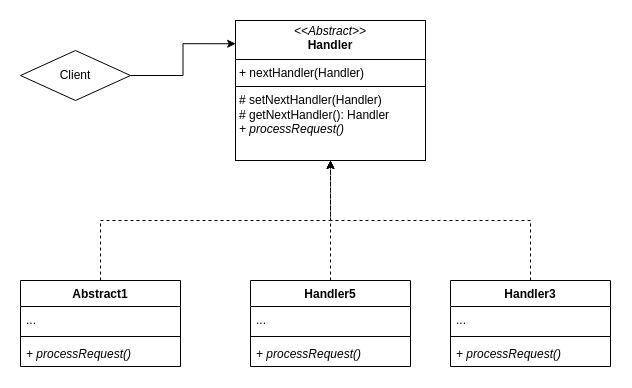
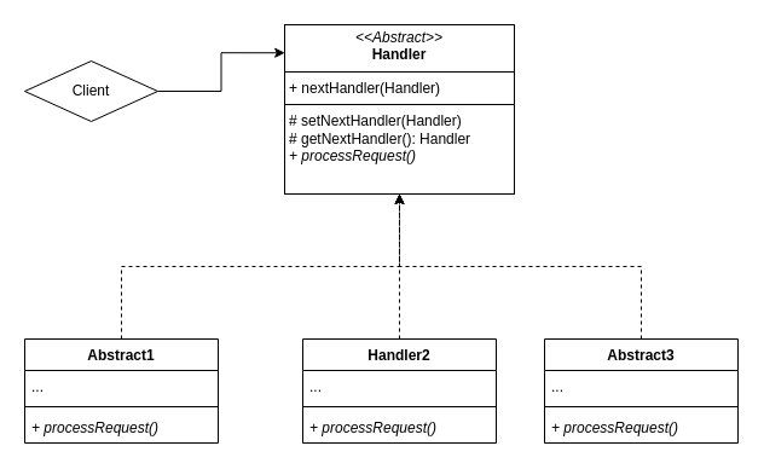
  <mxCell id="0" />
  <mxCell id="1" parent="0" />
  <mxCell id="2" value="&lt;p style=&quot;margin:0px;margin-top:4px;text-align:center;&quot;&gt;&lt;i&gt;&amp;lt;&amp;lt;Abstract&amp;gt;&amp;gt;&lt;/i&gt;&lt;br&gt;&lt;b&gt;Handler&lt;/b&gt;&lt;/p&gt;&lt;hr size=&quot;1&quot; style=&quot;border-style:solid;&quot;&gt;&lt;p style=&quot;margin:0px;margin-left:4px;&quot;&gt;+ next&lt;span style=&quot;background-color: initial;&quot;&gt;Handler&lt;/span&gt;&lt;span style=&quot;background-color: initial;&quot;&gt;(&lt;/span&gt;&lt;span style=&quot;background-color: initial;&quot;&gt;Handler&lt;/span&gt;&lt;span style=&quot;background-color: initial;&quot;&gt;)&lt;/span&gt;&lt;/p&gt;&lt;hr size=&quot;1&quot; style=&quot;border-style:solid;&quot;&gt;&lt;p style=&quot;margin:0px;margin-left:4px;&quot;&gt;# setNext&lt;span style=&quot;background-color: initial;&quot;&gt;Handler&lt;/span&gt;&lt;span style=&quot;background-color: initial;&quot;&gt;(Handler)&lt;/span&gt;&lt;/p&gt;&lt;p style=&quot;margin:0px;margin-left:4px;&quot;&gt;# getNext&lt;span style=&quot;background-color: initial;&quot;&gt;Handler():&amp;nbsp;&lt;/span&gt;&lt;span style=&quot;background-color: initial;&quot;&gt;Handler&lt;/span&gt;&lt;/p&gt;&lt;p style=&quot;margin:0px;margin-left:4px;&quot;&gt;&lt;span style=&quot;background-color: initial;&quot;&gt;&lt;i&gt;+ processRequest()&lt;/i&gt;&lt;/span&gt;&lt;/p&gt;" style="verticalAlign=top;align=left;overflow=fill;html=1;whiteSpace=wrap;" vertex="1" parent="1"><mxGeometry x="235" y="20" width="190" height="140" as="geometry" /></mxCell>
  <mxCell id="3" style="edgeStyle=orthogonalEdgeStyle;rounded=0;orthogonalLoop=1;jettySize=auto;html=1;entryX=0.5;entryY=1;entryDx=0;entryDy=0;exitX=0.5;exitY=0;exitDx=0;exitDy=0;dashed=1;" edge="1" parent="1" source="4" target="2"><mxGeometry relative="1" as="geometry" /></mxCell>
- <mxCell id="4" value="Handler3" style="swimlane;fontStyle=1;align=center;verticalAlign=top;childLayout=stackLayout;horizontal=1;startSize=26;horizontalStack=0;resizeParent=1;resizeParentMax=0;resizeLast=0;collapsible=1;marginBottom=0;whiteSpace=wrap;html=1;" vertex="1" parent="1"><mxGeometry x="450" y="280" width="160" height="86" as="geometry" /></mxCell>
+ <mxCell id="4" value="Abstract3" style="swimlane;fontStyle=1;align=center;verticalAlign=top;childLayout=stackLayout;horizontal=1;startSize=26;horizontalStack=0;resizeParent=1;resizeParentMax=0;resizeLast=0;collapsible=1;marginBottom=0;whiteSpace=wrap;html=1;" vertex="1" parent="1"><mxGeometry x="450" y="280" width="160" height="86" as="geometry" /></mxCell>
  <mxCell id="5" value="..." style="text;strokeColor=none;fillColor=none;align=left;verticalAlign=top;spacingLeft=4;spacingRight=4;overflow=hidden;rotatable=0;points=[[0,0.5],[1,0.5]];portConstraint=eastwest;whiteSpace=wrap;html=1;" vertex="1" parent="4"><mxGeometry y="26" width="160" height="26" as="geometry" /></mxCell>
  <mxCell id="6" value="" style="line;strokeWidth=1;fillColor=none;align=left;verticalAlign=middle;spacingTop=-1;spacingLeft=3;spacingRight=3;rotatable=0;labelPosition=right;points=[];portConstraint=eastwest;strokeColor=inherit;" vertex="1" parent="4"><mxGeometry y="52" width="160" height="8" as="geometry" /></mxCell>
  <mxCell id="7" value="&lt;i&gt;+&amp;nbsp;processRequest()&lt;/i&gt;" style="text;strokeColor=none;fillColor=none;align=left;verticalAlign=top;spacingLeft=4;spacingRight=4;overflow=hidden;rotatable=0;points=[[0,0.5],[1,0.5]];portConstraint=eastwest;whiteSpace=wrap;html=1;" vertex="1" parent="4"><mxGeometry y="60" width="160" height="26" as="geometry" /></mxCell>
  <mxCell id="8" style="edgeStyle=orthogonalEdgeStyle;rounded=0;orthogonalLoop=1;jettySize=auto;html=1;entryX=0.5;entryY=1;entryDx=0;entryDy=0;dashed=1;" edge="1" parent="1" source="9" target="2"><mxGeometry relative="1" as="geometry" /></mxCell>
- <mxCell id="9" value="Handler5" style="swimlane;fontStyle=1;align=center;verticalAlign=top;childLayout=stackLayout;horizontal=1;startSize=26;horizontalStack=0;resizeParent=1;resizeParentMax=0;resizeLast=0;collapsible=1;marginBottom=0;whiteSpace=wrap;html=1;" vertex="1" parent="1"><mxGeometry x="250" y="280" width="160" height="86" as="geometry" /></mxCell>
+ <mxCell id="9" value="Handler2" style="swimlane;fontStyle=1;align=center;verticalAlign=top;childLayout=stackLayout;horizontal=1;startSize=26;horizontalStack=0;resizeParent=1;resizeParentMax=0;resizeLast=0;collapsible=1;marginBottom=0;whiteSpace=wrap;html=1;" vertex="1" parent="1"><mxGeometry x="250" y="280" width="160" height="86" as="geometry" /></mxCell>
  <mxCell id="10" value="..." style="text;strokeColor=none;fillColor=none;align=left;verticalAlign=top;spacingLeft=4;spacingRight=4;overflow=hidden;rotatable=0;points=[[0,0.5],[1,0.5]];portConstraint=eastwest;whiteSpace=wrap;html=1;" vertex="1" parent="9"><mxGeometry y="26" width="160" height="26" as="geometry" /></mxCell>
  <mxCell id="11" value="" style="line;strokeWidth=1;fillColor=none;align=left;verticalAlign=middle;spacingTop=-1;spacingLeft=3;spacingRight=3;rotatable=0;labelPosition=right;points=[];portConstraint=eastwest;strokeColor=inherit;" vertex="1" parent="9"><mxGeometry y="52" width="160" height="8" as="geometry" /></mxCell>
  <mxCell id="12" value="&lt;i&gt;+&amp;nbsp;processRequest()&lt;/i&gt;" style="text;strokeColor=none;fillColor=none;align=left;verticalAlign=top;spacingLeft=4;spacingRight=4;overflow=hidden;rotatable=0;points=[[0,0.5],[1,0.5]];portConstraint=eastwest;whiteSpace=wrap;html=1;" vertex="1" parent="9"><mxGeometry y="60" width="160" height="26" as="geometry" /></mxCell>
  <mxCell id="13" style="edgeStyle=orthogonalEdgeStyle;rounded=0;orthogonalLoop=1;jettySize=auto;html=1;entryX=0.5;entryY=1;entryDx=0;entryDy=0;exitX=0.5;exitY=0;exitDx=0;exitDy=0;dashed=1;" edge="1" parent="1" source="14" target="2"><mxGeometry relative="1" as="geometry" /></mxCell>
  <mxCell id="14" value="Abstract1" style="swimlane;fontStyle=1;align=center;verticalAlign=top;childLayout=stackLayout;horizontal=1;startSize=26;horizontalStack=0;resizeParent=1;resizeParentMax=0;resizeLast=0;collapsible=1;marginBottom=0;whiteSpace=wrap;html=1;" vertex="1" parent="1"><mxGeometry x="20" y="280" width="160" height="86" as="geometry" /></mxCell>
  <mxCell id="15" value="..." style="text;strokeColor=none;fillColor=none;align=left;verticalAlign=top;spacingLeft=4;spacingRight=4;overflow=hidden;rotatable=0;points=[[0,0.5],[1,0.5]];portConstraint=eastwest;whiteSpace=wrap;html=1;" vertex="1" parent="14"><mxGeometry y="26" width="160" height="26" as="geometry" /></mxCell>
  <mxCell id="16" value="" style="line;strokeWidth=1;fillColor=none;align=left;verticalAlign=middle;spacingTop=-1;spacingLeft=3;spacingRight=3;rotatable=0;labelPosition=right;points=[];portConstraint=eastwest;strokeColor=inherit;" vertex="1" parent="14"><mxGeometry y="52" width="160" height="8" as="geometry" /></mxCell>
  <mxCell id="17" value="&lt;i&gt;+&amp;nbsp;processRequest()&lt;/i&gt;" style="text;strokeColor=none;fillColor=none;align=left;verticalAlign=top;spacingLeft=4;spacingRight=4;overflow=hidden;rotatable=0;points=[[0,0.5],[1,0.5]];portConstraint=eastwest;whiteSpace=wrap;html=1;" vertex="1" parent="14"><mxGeometry y="60" width="160" height="26" as="geometry" /></mxCell>
  <mxCell id="18" value="Client" style="rhombus;html=1;whiteSpace=wrap;" vertex="1" parent="1"><mxGeometry x="20" y="50" width="110" height="50" as="geometry" /></mxCell>
  <mxCell id="19" style="edgeStyle=orthogonalEdgeStyle;rounded=0;orthogonalLoop=1;jettySize=auto;html=1;entryX=0.001;entryY=0.166;entryDx=0;entryDy=0;entryPerimeter=0;" edge="1" parent="1" source="18" target="2"><mxGeometry relative="1" as="geometry" /></mxCell>
